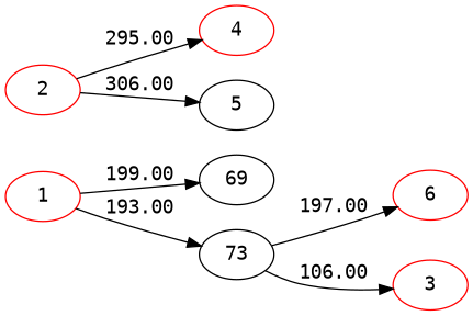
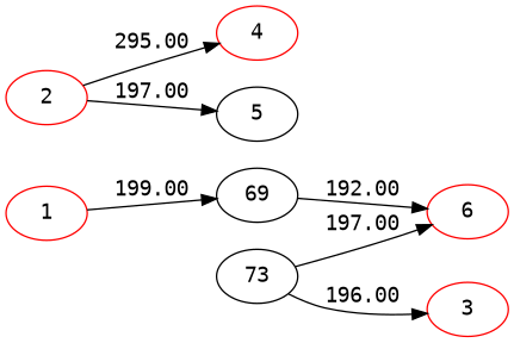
  digraph {
    fontname="DejaVu Sans Mono"
    rankdir=LR
    node [color=red fontname="DejaVu Sans Mono"]
    edge [fontname="DejaVu Sans Mono"]
    69 [color=black]
    1
    73 [color=black]
    6
    3
    2
    4
    5 [color=black]
+   69 -> 6 [label=192.00]
    1 -> 69 [label=199.00]
-   1 -> 73 [label=193.00]
    73 -> 6 [label=197.00]
-   73 -> 3 [label=106.00]
+   73 -> 3 [label=196.00]
    2 -> 4 [label=295.00]
-   2 -> 5 [label=306.00]
+   2 -> 5 [label=197.00]
  }
